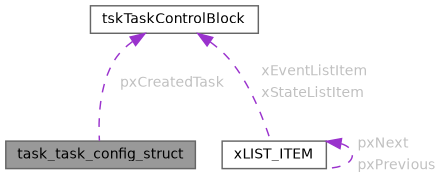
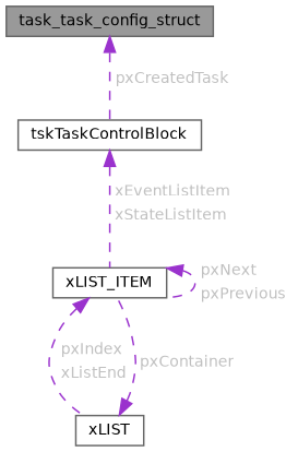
  digraph {
    node [color=gray40 fillcolor=white fontname=Helvetica fontsize=10 shape=box style=filled]
    edge [color=darkorchid3 dir=back fontcolor=grey fontname=Helvetica fontsize=10 labelfontname=Helvetica labelfontsize=10 style=dashed]
    n1 [fillcolor=grey60 fontcolor=black height=0.2 label=task_task_config_struct width=0.4]
    n2 [height=0.2 label=tskTaskControlBlock width=0.4]
    n3 [height=0.2 label=xLIST_ITEM width=0.4]
-   n2 -> n1 [label=<<TABLE CELLBORDER="0" BORDER="0"><TR><TD VALIGN="top" ALIGN="LEFT" CELLPADDING="1" CELLSPACING="0">pxCreatedTask</TD></TR> </TABLE>>]
+   n4 [height=0.2 label=xLIST width=0.4]
+   n1 -> n2 [label=<<TABLE CELLBORDER="0" BORDER="0"><TR><TD VALIGN="top" ALIGN="LEFT" CELLPADDING="1" CELLSPACING="0">pxCreatedTask</TD></TR> </TABLE>>]
    n2 -> n3 [label=<<TABLE CELLBORDER="0" BORDER="0"><TR><TD VALIGN="top" ALIGN="LEFT" CELLPADDING="1" CELLSPACING="0">xEventListItem</TD></TR> <TR><TD VALIGN="top" ALIGN="LEFT" CELLPADDING="1" CELLSPACING="0">xStateListItem</TD></TR> </TABLE>>]
    n3 -> n3 [label=<<TABLE CELLBORDER="0" BORDER="0"><TR><TD VALIGN="top" ALIGN="LEFT" CELLPADDING="1" CELLSPACING="0">pxNext</TD></TR> <TR><TD VALIGN="top" ALIGN="LEFT" CELLPADDING="1" CELLSPACING="0">pxPrevious</TD></TR> </TABLE>>]
+   n3 -> n4 [label=<<TABLE CELLBORDER="0" BORDER="0"><TR><TD VALIGN="top" ALIGN="LEFT" CELLPADDING="1" CELLSPACING="0">pxIndex</TD></TR> <TR><TD VALIGN="top" ALIGN="LEFT" CELLPADDING="1" CELLSPACING="0">xListEnd</TD></TR> </TABLE>>]
+   n4 -> n3 [label=<<TABLE CELLBORDER="0" BORDER="0"><TR><TD VALIGN="top" ALIGN="LEFT" CELLPADDING="1" CELLSPACING="0">pxContainer</TD></TR> </TABLE>>]
  }
